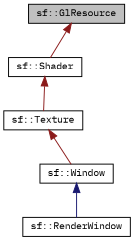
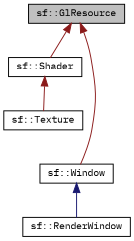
  digraph {
    fontname="IBM Plex Mono"
    node [color=black fillcolor=white fontname="IBM Plex Mono" fontsize=10 shape=record style=filled]
    edge [color=firebrick4 dir=back fontname="IBM Plex Mono" fontsize=10 labelfontname=Helvetica labelfontsize=10 style=solid]
    n1 [fillcolor=grey75 fontcolor=black height=0.2 label="sf::GlResource" width=0.4]
    n2 [height=0.2 label="sf::Shader" width=0.4]
    n3 [height=0.2 label="sf::Window" width=0.4]
    n4 [height=0.2 label="sf::Texture" width=0.4]
    n5 [height=0.2 label="sf::RenderWindow" width=0.4]
    n1 -> n2
-   n4 -> n3
+   n1 -> n3
    n2 -> n4
    n3 -> n5 [color=midnightblue]
  }
